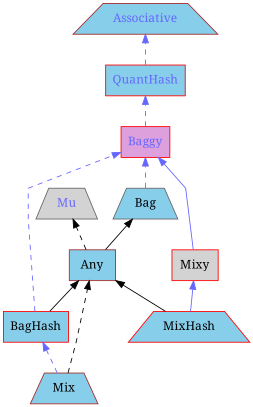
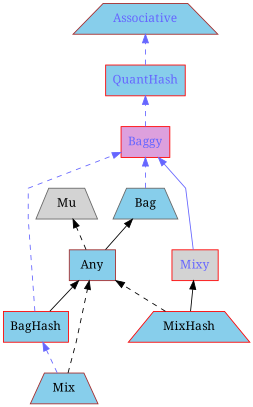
  digraph {
    bgcolor="#FFFFFF"
    fontname="Noto Serif"
    rankdir=BT
    splines=polyline
    node [color=red fillcolor=skyblue fontcolor="#000000" fontname="Noto Serif" shape=box style=filled]
    edge [color="#6666FF" fontname="Noto Serif" style=dashed]
    Baggy [fillcolor=plum fontcolor="#6666FF"]
    QuantHash [fontcolor="#6666FF"]
    Associative [color=brown fontcolor="#6666FF" shape=trapezium]
-   Mu [color=gray40 fillcolor=lightgrey fontcolor="#6666FF" shape=trapezium]
+   Mu [color=gray40 fillcolor=lightgrey shape=trapezium]
    Any [color=brown]
    Bag [color=gray40 shape=trapezium]
    BagHash
-   Mixy [fillcolor=lightgrey]
+   Mixy [fillcolor=lightgrey fontcolor="#6666FF"]
    MixHash [shape=trapezium]
    Mix [color=brown shape=trapezium]
    Baggy -> QuantHash
    QuantHash -> Associative
    Any -> Mu [color="#000000"]
    Any -> Bag [color="#000000" style=solid]
    Bag -> Baggy
    BagHash -> Baggy
    BagHash -> Any [color="#000000" style=solid]
    Mixy -> Baggy [style=solid]
-   MixHash -> Any [color="#000000" style=solid]
-   MixHash -> Mixy [style=solid]
+   MixHash -> Any [color="#000000"]
+   MixHash -> Mixy [color="#000000" style=solid]
    Mix -> Any [color="#000000"]
    Mix -> BagHash
  }
